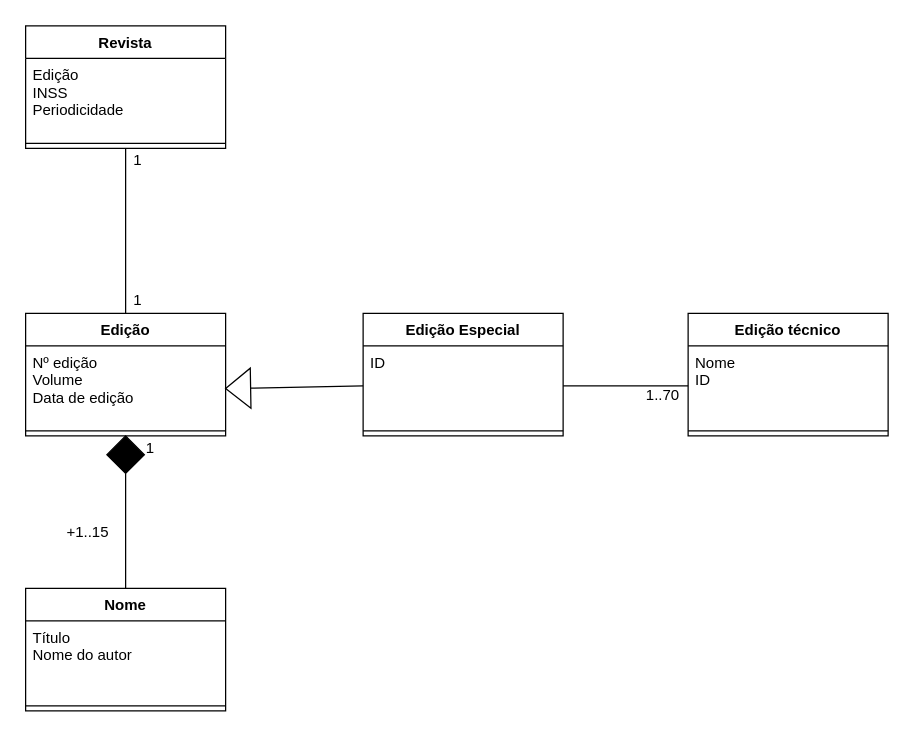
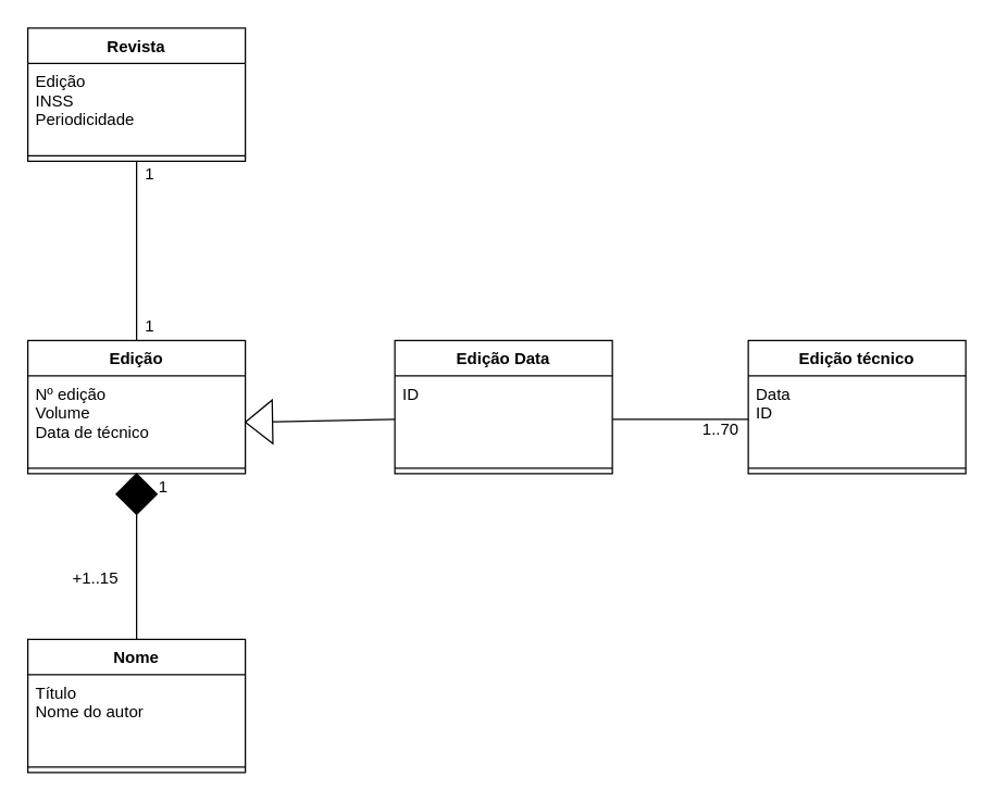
  <mxCell id="0" />
  <mxCell id="1" parent="0" />
  <mxCell id="2" value="Revista" style="swimlane;fontStyle=1;align=center;verticalAlign=top;childLayout=stackLayout;horizontal=1;startSize=26;horizontalStack=0;resizeParent=1;resizeParentMax=0;resizeLast=0;collapsible=1;marginBottom=0;" vertex="1" parent="1"><mxGeometry x="20" y="20" width="160" height="98" as="geometry" /></mxCell>
  <mxCell id="3" value="Edição&#10;INSS&#10;Periodicidade" style="text;strokeColor=none;fillColor=none;align=left;verticalAlign=top;spacingLeft=4;spacingRight=4;overflow=hidden;rotatable=0;points=[[0,0.5],[1,0.5]];portConstraint=eastwest;" vertex="1" parent="2"><mxGeometry y="26" width="160" height="64" as="geometry" /></mxCell>
  <mxCell id="4" value="" style="line;strokeWidth=1;fillColor=none;align=left;verticalAlign=middle;spacingTop=-1;spacingLeft=3;spacingRight=3;rotatable=0;labelPosition=right;points=[];portConstraint=eastwest;strokeColor=inherit;" vertex="1" parent="2"><mxGeometry y="90" width="160" height="8" as="geometry" /></mxCell>
  <mxCell id="5" value="Nome" style="swimlane;fontStyle=1;align=center;verticalAlign=top;childLayout=stackLayout;horizontal=1;startSize=26;horizontalStack=0;resizeParent=1;resizeParentMax=0;resizeLast=0;collapsible=1;marginBottom=0;" vertex="1" parent="1"><mxGeometry x="20" y="470" width="160" height="98" as="geometry" /></mxCell>
  <mxCell id="6" value="Título&#10;Nome do autor&#10;" style="text;strokeColor=none;fillColor=none;align=left;verticalAlign=top;spacingLeft=4;spacingRight=4;overflow=hidden;rotatable=0;points=[[0,0.5],[1,0.5]];portConstraint=eastwest;" vertex="1" parent="5"><mxGeometry y="26" width="160" height="64" as="geometry" /></mxCell>
  <mxCell id="7" value="" style="line;strokeWidth=1;fillColor=none;align=left;verticalAlign=middle;spacingTop=-1;spacingLeft=3;spacingRight=3;rotatable=0;labelPosition=right;points=[];portConstraint=eastwest;strokeColor=inherit;" vertex="1" parent="5"><mxGeometry y="90" width="160" height="8" as="geometry" /></mxCell>
  <mxCell id="8" value="Edição" style="swimlane;fontStyle=1;align=center;verticalAlign=top;childLayout=stackLayout;horizontal=1;startSize=26;horizontalStack=0;resizeParent=1;resizeParentMax=0;resizeLast=0;collapsible=1;marginBottom=0;" vertex="1" parent="1"><mxGeometry x="20" y="250" width="160" height="98" as="geometry" /></mxCell>
- <mxCell id="9" value="Nº edição&#10;Volume&#10;Data de edição" style="text;strokeColor=none;fillColor=none;align=left;verticalAlign=top;spacingLeft=4;spacingRight=4;overflow=hidden;rotatable=0;points=[[0,0.5],[1,0.5]];portConstraint=eastwest;" vertex="1" parent="8"><mxGeometry y="26" width="160" height="64" as="geometry" /></mxCell>
+ <mxCell id="9" value="Nº edição&#10;Volume&#10;Data de técnico" style="text;strokeColor=none;fillColor=none;align=left;verticalAlign=top;spacingLeft=4;spacingRight=4;overflow=hidden;rotatable=0;points=[[0,0.5],[1,0.5]];portConstraint=eastwest;" vertex="1" parent="8"><mxGeometry y="26" width="160" height="64" as="geometry" /></mxCell>
  <mxCell id="10" value="" style="line;strokeWidth=1;fillColor=none;align=left;verticalAlign=middle;spacingTop=-1;spacingLeft=3;spacingRight=3;rotatable=0;labelPosition=right;points=[];portConstraint=eastwest;strokeColor=inherit;" vertex="1" parent="8"><mxGeometry y="90" width="160" height="8" as="geometry" /></mxCell>
  <mxCell id="11" value="" style="endArrow=classic;html=1;rounded=0;exitX=0.5;exitY=0;exitDx=0;exitDy=0;entryX=0.5;entryY=1;entryDx=0;entryDy=0;startArrow=none;" edge="1" parent="1" source="24" target="8"><mxGeometry width="50" height="50" relative="1" as="geometry"><mxPoint x="90" y="400" as="sourcePoint" /><mxPoint x="140" y="350" as="targetPoint" /></mxGeometry></mxCell>
  <mxCell id="12" value="" style="endArrow=none;html=1;rounded=0;exitX=0.5;exitY=0;exitDx=0;exitDy=0;entryX=0.5;entryY=1;entryDx=0;entryDy=0;" edge="1" parent="1" source="8" target="2"><mxGeometry width="50" height="50" relative="1" as="geometry"><mxPoint x="90" y="400" as="sourcePoint" /><mxPoint x="140" y="350" as="targetPoint" /></mxGeometry></mxCell>
  <mxCell id="13" value="1" style="text;html=1;strokeColor=none;fillColor=none;align=center;verticalAlign=middle;whiteSpace=wrap;rounded=0;" vertex="1" parent="1"><mxGeometry x="80" y="118" width="60" height="20" as="geometry" /></mxCell>
  <mxCell id="14" value="1" style="text;html=1;strokeColor=none;fillColor=none;align=center;verticalAlign=middle;whiteSpace=wrap;rounded=0;" vertex="1" parent="1"><mxGeometry x="80" y="230" width="60" height="20" as="geometry" /></mxCell>
  <mxCell id="15" value="1" style="text;html=1;strokeColor=none;fillColor=none;align=center;verticalAlign=middle;whiteSpace=wrap;rounded=0;" vertex="1" parent="1"><mxGeometry x="90" y="348" width="60" height="20" as="geometry" /></mxCell>
  <mxCell id="16" value="+1..15" style="text;html=1;strokeColor=none;fillColor=none;align=center;verticalAlign=middle;whiteSpace=wrap;rounded=0;" vertex="1" parent="1"><mxGeometry x="40" y="415" width="60" height="20" as="geometry" /></mxCell>
  <mxCell id="17" value="1..70" style="text;html=1;strokeColor=none;fillColor=none;align=center;verticalAlign=middle;whiteSpace=wrap;rounded=0;" vertex="1" parent="1"><mxGeometry x="500" y="306" width="60" height="20" as="geometry" /></mxCell>
  <mxCell id="18" value="" style="endArrow=none;html=1;rounded=0;entryX=0;entryY=0.5;entryDx=0;entryDy=0;exitX=0;exitY=0.5;exitDx=0;exitDy=0;" edge="1" parent="1" source="19"><mxGeometry width="50" height="50" relative="1" as="geometry"><mxPoint x="210" y="308" as="sourcePoint" /><mxPoint x="290" y="308" as="targetPoint" /></mxGeometry></mxCell>
  <mxCell id="19" value="" style="triangle;whiteSpace=wrap;html=1;rotation=-181;" vertex="1" parent="1"><mxGeometry x="180" y="294" width="20" height="32" as="geometry" /></mxCell>
  <mxCell id="20" value="Edição técnico" style="swimlane;fontStyle=1;align=center;verticalAlign=top;childLayout=stackLayout;horizontal=1;startSize=26;horizontalStack=0;resizeParent=1;resizeParentMax=0;resizeLast=0;collapsible=1;marginBottom=0;" vertex="1" parent="1"><mxGeometry x="550" y="250" width="160" height="98" as="geometry" /></mxCell>
- <mxCell id="21" value="Nome&#10;ID" style="text;strokeColor=none;fillColor=none;align=left;verticalAlign=top;spacingLeft=4;spacingRight=4;overflow=hidden;rotatable=0;points=[[0,0.5],[1,0.5]];portConstraint=eastwest;" vertex="1" parent="20"><mxGeometry y="26" width="160" height="64" as="geometry" /></mxCell>
+ <mxCell id="21" value="Data&#10;ID" style="text;strokeColor=none;fillColor=none;align=left;verticalAlign=top;spacingLeft=4;spacingRight=4;overflow=hidden;rotatable=0;points=[[0,0.5],[1,0.5]];portConstraint=eastwest;" vertex="1" parent="20"><mxGeometry y="26" width="160" height="64" as="geometry" /></mxCell>
  <mxCell id="22" value="" style="line;strokeWidth=1;fillColor=none;align=left;verticalAlign=middle;spacingTop=-1;spacingLeft=3;spacingRight=3;rotatable=0;labelPosition=right;points=[];portConstraint=eastwest;strokeColor=inherit;" vertex="1" parent="20"><mxGeometry y="90" width="160" height="8" as="geometry" /></mxCell>
  <mxCell id="23" value="" style="endArrow=none;html=1;rounded=0;exitX=1;exitY=0.5;exitDx=0;exitDy=0;entryX=0;entryY=0.5;entryDx=0;entryDy=0;" edge="1" parent="1" target="21"><mxGeometry width="50" height="50" relative="1" as="geometry"><mxPoint x="450" y="308" as="sourcePoint" /><mxPoint x="350" y="250" as="targetPoint" /></mxGeometry></mxCell>
  <mxCell id="24" value="" style="rhombus;whiteSpace=wrap;html=1;strokeColor=#000000;fillColor=#000000;" vertex="1" parent="1"><mxGeometry x="85" y="348" width="30" height="30" as="geometry" /></mxCell>
  <mxCell id="25" value="" style="endArrow=none;html=1;rounded=0;exitX=0.5;exitY=0;exitDx=0;exitDy=0;entryX=0.5;entryY=1;entryDx=0;entryDy=0;" edge="1" parent="1" source="5" target="24"><mxGeometry width="50" height="50" relative="1" as="geometry"><mxPoint x="100" y="470" as="sourcePoint" /><mxPoint x="100" y="348" as="targetPoint" /></mxGeometry></mxCell>
- <mxCell id="26" value="Edição Especial" style="swimlane;fontStyle=1;align=center;verticalAlign=top;childLayout=stackLayout;horizontal=1;startSize=26;horizontalStack=0;resizeParent=1;resizeParentMax=0;resizeLast=0;collapsible=1;marginBottom=0;" vertex="1" parent="1"><mxGeometry x="290" y="250" width="160" height="98" as="geometry" /></mxCell>
+ <mxCell id="26" value="Edição Data" style="swimlane;fontStyle=1;align=center;verticalAlign=top;childLayout=stackLayout;horizontal=1;startSize=26;horizontalStack=0;resizeParent=1;resizeParentMax=0;resizeLast=0;collapsible=1;marginBottom=0;" vertex="1" parent="1"><mxGeometry x="290" y="250" width="160" height="98" as="geometry" /></mxCell>
  <mxCell id="27" value="ID" style="text;strokeColor=none;fillColor=none;align=left;verticalAlign=top;spacingLeft=4;spacingRight=4;overflow=hidden;rotatable=0;points=[[0,0.5],[1,0.5]];portConstraint=eastwest;" vertex="1" parent="26"><mxGeometry y="26" width="160" height="64" as="geometry" /></mxCell>
  <mxCell id="28" value="" style="line;strokeWidth=1;fillColor=none;align=left;verticalAlign=middle;spacingTop=-1;spacingLeft=3;spacingRight=3;rotatable=0;labelPosition=right;points=[];portConstraint=eastwest;strokeColor=inherit;" vertex="1" parent="26"><mxGeometry y="90" width="160" height="8" as="geometry" /></mxCell>
